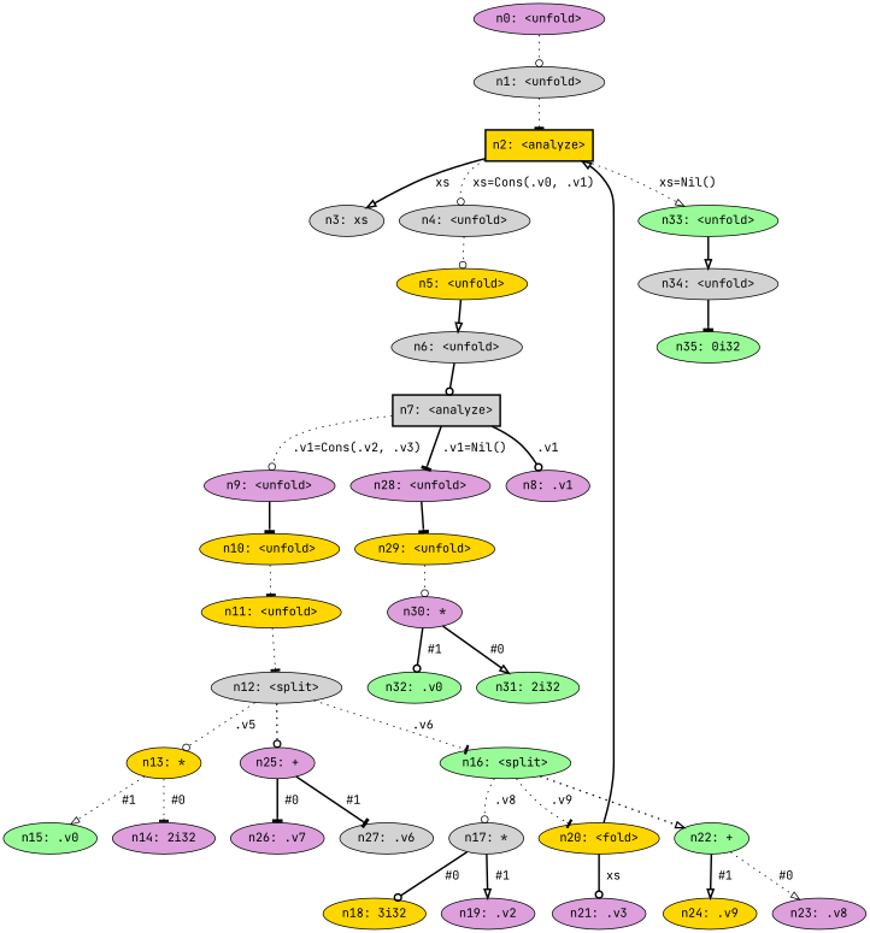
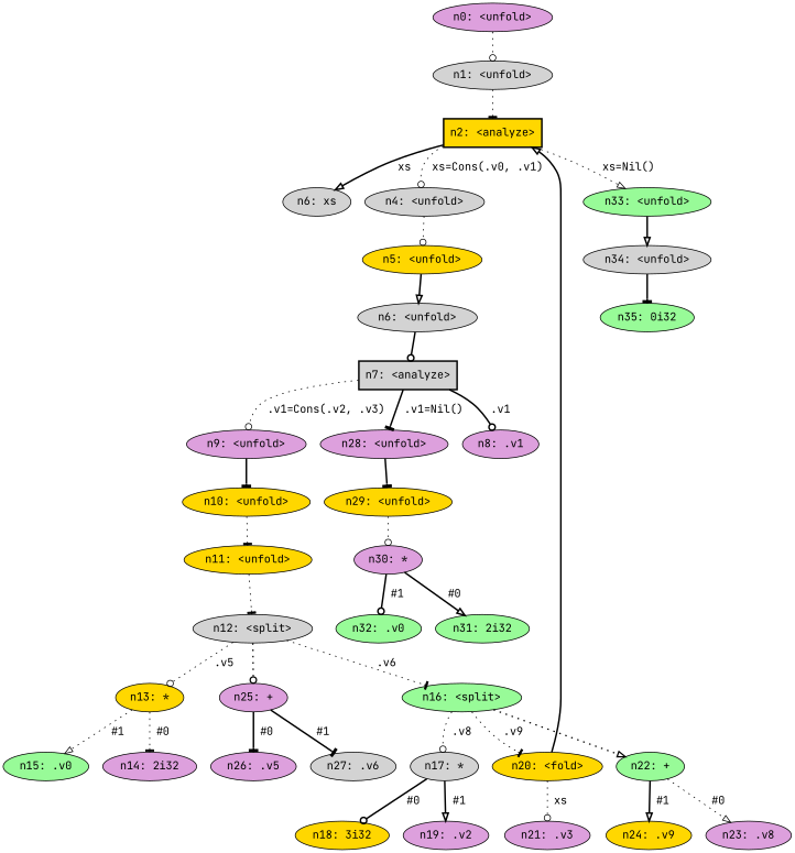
  digraph {
    fontname="JetBrains Mono"
    node [fillcolor=plum fontname="JetBrains Mono" style=filled]
    edge [arrowhead=odot fontname="JetBrains Mono" style=dotted]
    n1 [label="n0: <unfold>"]
    n2 [fillcolor=lightgrey label="n1: <unfold>"]
    n3 [fillcolor=gold label="n2: <analyze>" shape=box style="bold,filled"]
-   n4 [fillcolor=lightgrey label="n3: xs"]
+   n4 [fillcolor=lightgrey label="n6: xs"]
    n5 [fillcolor=lightgrey label="n4: <unfold>"]
    n6 [fillcolor=palegreen label="n33: <unfold>"]
    n7 [fillcolor=gold label="n5: <unfold>"]
    n8 [fillcolor=lightgrey label="n34: <unfold>"]
    n9 [fillcolor=lightgrey label="n6: <unfold>"]
    n10 [fillcolor=lightgrey label="n7: <analyze>" shape=box style="bold,filled"]
    n11 [label="n8: .v1"]
    n12 [label="n9: <unfold>"]
    n13 [label="n28: <unfold>"]
    n14 [fillcolor=gold label="n10: <unfold>"]
    n15 [fillcolor=gold label="n29: <unfold>"]
    n16 [fillcolor=gold label="n11: <unfold>"]
    n17 [fillcolor=lightgrey label="n12: <split>"]
    n18 [fillcolor=gold label="n13: *"]
    n19 [fillcolor=palegreen label="n16: <split>"]
    n20 [label="n25: +"]
    n21 [label="n14: 2i32"]
    n22 [fillcolor=palegreen label="n15: .v0"]
    n23 [fillcolor=lightgrey label="n17: *"]
    n24 [fillcolor=gold label="n20: <fold>"]
    n25 [fillcolor=palegreen label="n22: +"]
-   n26 [label="n26: .v7"]
+   n26 [label="n26: .v5"]
    n27 [fillcolor=lightgrey label="n27: .v6"]
    n28 [fillcolor=gold label="n18: 3i32"]
    n29 [label="n19: .v2"]
    n30 [label="n21: .v3"]
    n31 [label="n23: .v8"]
    n32 [fillcolor=gold label="n24: .v9"]
    n33 [label="n30: *"]
    n34 [fillcolor=palegreen label="n31: 2i32"]
    n35 [fillcolor=palegreen label="n32: .v0"]
    n36 [fillcolor=palegreen label="n35: 0i32"]
    n1 -> n2
    n2 -> n3 [arrowhead=tee]
    n3 -> n4 [arrowhead=onormal label=" xs " style=bold]
    n3 -> n5 [label=" xs=Cons(.v0, .v1) "]
    n3 -> n6 [arrowhead=onormal label=" xs=Nil() "]
    n5 -> n7
    n6 -> n8 [arrowhead=onormal style=bold]
    n7 -> n9 [arrowhead=onormal style=bold]
    n8 -> n36 [arrowhead=tee style=bold]
    n9 -> n10 [style=bold]
    n10 -> n11 [label=" .v1 " style=bold]
    n10 -> n12 [label=" .v1=Cons(.v2, .v3) "]
    n10 -> n13 [arrowhead=tee label=" .v1=Nil() " style=bold]
    n12 -> n14 [arrowhead=tee style=bold]
    n13 -> n15 [arrowhead=tee style=bold]
    n14 -> n16 [arrowhead=tee]
    n15 -> n33
    n16 -> n17 [arrowhead=tee]
    n17 -> n18 [label=" .v5 "]
    n17 -> n19 [arrowhead=tee label=" .v6 "]
    n17 -> n20 [penwidth=1.7]
    n18 -> n21 [arrowhead=tee label=" #0 "]
    n18 -> n22 [arrowhead=onormal label=" #1 "]
    n19 -> n23 [label=" .v8 "]
    n19 -> n24 [arrowhead=tee label=" .v9 "]
    n19 -> n25 [arrowhead=onormal penwidth=1.7]
    n20 -> n26 [arrowhead=tee label=" #0 " style=bold]
    n20 -> n27 [arrowhead=tee label=" #1 " style=bold]
    n23 -> n28 [label=" #0 " style=bold]
    n23 -> n29 [arrowhead=onormal label=" #1 " style=bold]
    n24 -> n3 [arrowhead=onormal style=bold]
-   n24 -> n30 [label=" xs " style=bold]
+   n24 -> n30 [label=" xs "]
    n25 -> n31 [arrowhead=onormal label=" #0 "]
    n25 -> n32 [arrowhead=onormal label=" #1 " style=bold]
    n33 -> n34 [arrowhead=onormal label=" #0 " style=bold]
    n33 -> n35 [label=" #1 " style=bold]
  }
